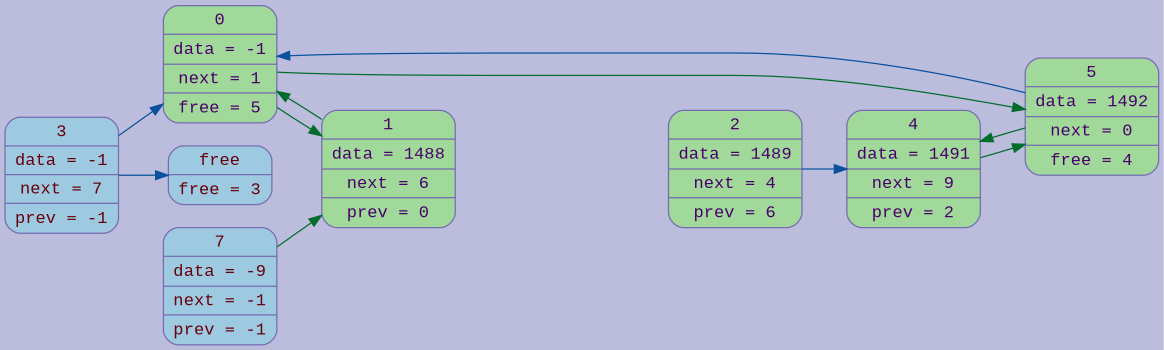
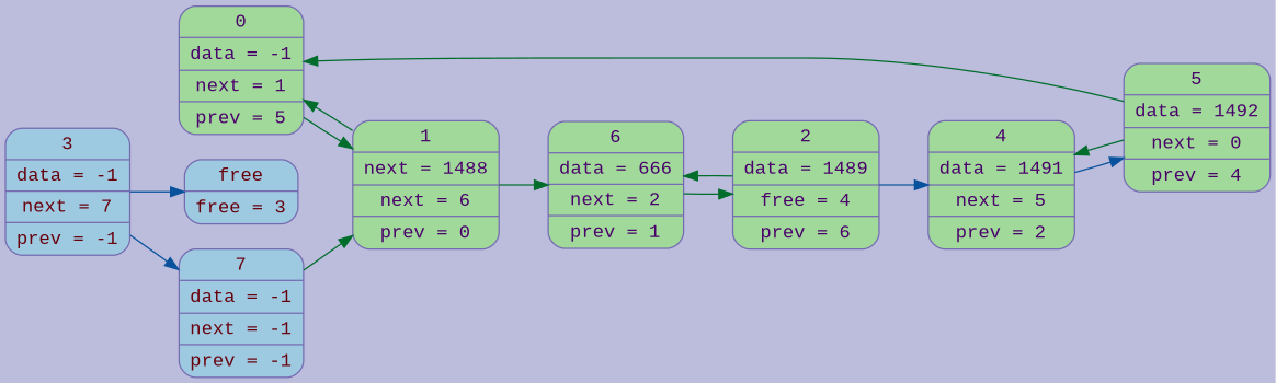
  digraph {
    bgcolor="#bcbddc"
    fontname="Liberation Mono"
    rankdir=LR
    node [color="#756bb1" fillcolor="#a1d99b" fontcolor="#49006a" fontname="Liberation Mono" fontsize=14 shape=Mrecord style=filled]
    edge [color="#006d2c" fontname="Liberation Mono" fontsize=12 penwidth=1]
-   n1 [label="0 | data = -1 | next = 1 | free = 5"]
-   n2 [label="1 | data = 1488 | next = 6 | prev = 0"]
-   n3 [label="5 | data = 1492 | next = 0 | free = 4"]
-   n5 [label="4 | data = 1491 | next = 9 | prev = 2"]
-   n6 [label="2 | data = 1489 | next = 4 | prev = 6"]
+   n1 [label="0 | data = -1 | next = 1 | prev = 5"]
+   n2 [label="1 | next = 1488 | next = 6 | prev = 0"]
+   n3 [label="5 | data = 1492 | next = 0 | prev = 4"]
+   n4 [label="6 | data = 666 | next = 2 | prev = 1"]
+   n5 [label="4 | data = 1491 | next = 5 | prev = 2"]
+   n6 [label="2 | data = 1489 | free = 4 | prev = 6"]
    n7 [fillcolor="#9ecae1" fontcolor="#67000d" label="free | free = 3"]
    n8 [fillcolor="#9ecae1" fontcolor="#67000d" label="3 | data = -1 | next = 7 | prev = -1"]
-   n9 [fillcolor="#9ecae1" fontcolor="#67000d" label="7 | data = -9 | next = -1 | prev = -1"]
+   n9 [fillcolor="#9ecae1" fontcolor="#67000d" label="7 | data = -1 | next = -1 | prev = -1"]
    n1 -> n2
-   n1 -> n3
    n2 -> n1
-   n3 -> n1 [color="#08519c"]
+   n2 -> n4
+   n3 -> n1
    n3 -> n5
-   n5 -> n3
+   n4 -> n6
+   n5 -> n3 [color="#08519c"]
+   n6 -> n4
    n6 -> n5 [color="#08519c"]
    n8 -> n7 [color="#08519c"]
-   n8 -> n1 [color="#08519c"]
+   n8 -> n9 [color="#08519c"]
    n9 -> n2
  }
